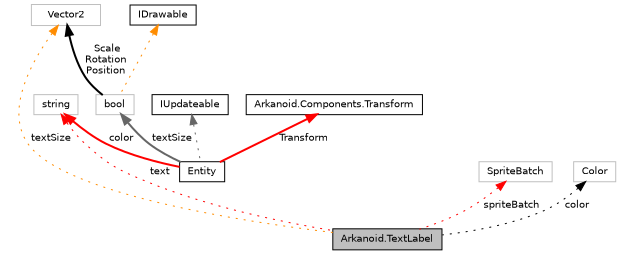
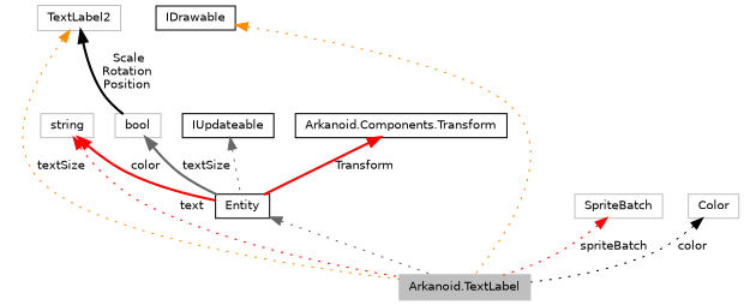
  digraph {
    node [color=black fillcolor=white fontname=Helvetica fontsize=10 shape=record style=filled]
    edge [color=red dir=back fontname=Helvetica fontsize=10 labelfontname=Helvetica labelfontsize=10 style=dotted]
-   n1 [fillcolor=grey75 fontcolor=black height=0.2 label="Arkanoid.TextLabel" width=0.4]
+   n1 [color=grey75 fillcolor=grey75 fontcolor=black height=0.2 label="Arkanoid.TextLabel" width=0.4]
    n2 [height=0.2 label=Entity width=0.4]
    n3 [height=0.2 label=IUpdateable width=0.4]
    n4 [color=grey75 height=0.2 label=string width=0.4]
    n5 [height=0.2 label="Arkanoid.Components.Transform" width=0.4]
-   n6 [color=grey75 height=0.2 label=Vector2 width=0.4]
+   n6 [color=grey75 height=0.2 label=TextLabel2 width=0.4]
    n7 [color=grey75 height=0.2 label=bool width=0.4]
    n8 [height=0.2 label=IDrawable width=0.4]
    n9 [color=grey75 height=0.2 label=SpriteBatch width=0.4]
    n10 [color=grey75 height=0.2 label=Color width=0.4]
+   n2 -> n1 [color=gray40]
    n3 -> n2 [color=gray40]
    n4 -> n1 [label=" text"]
    n4 -> n2 [label=" color" style=bold]
    n5 -> n2 [label=" Transform" style=bold]
    n6 -> n1 [color=darkorange label=" textSize"]
    n6 -> n7 [color=black label=" Scale\nRotation\nPosition" style=bold]
    n7 -> n2 [color=gray40 label=" textSize" style=bold]
-   n8 -> n7 [color=darkorange]
+   n8 -> n1 [color=darkorange]
    n9 -> n1 [label=" spriteBatch"]
    n10 -> n1 [color=black label=" color"]
  }
